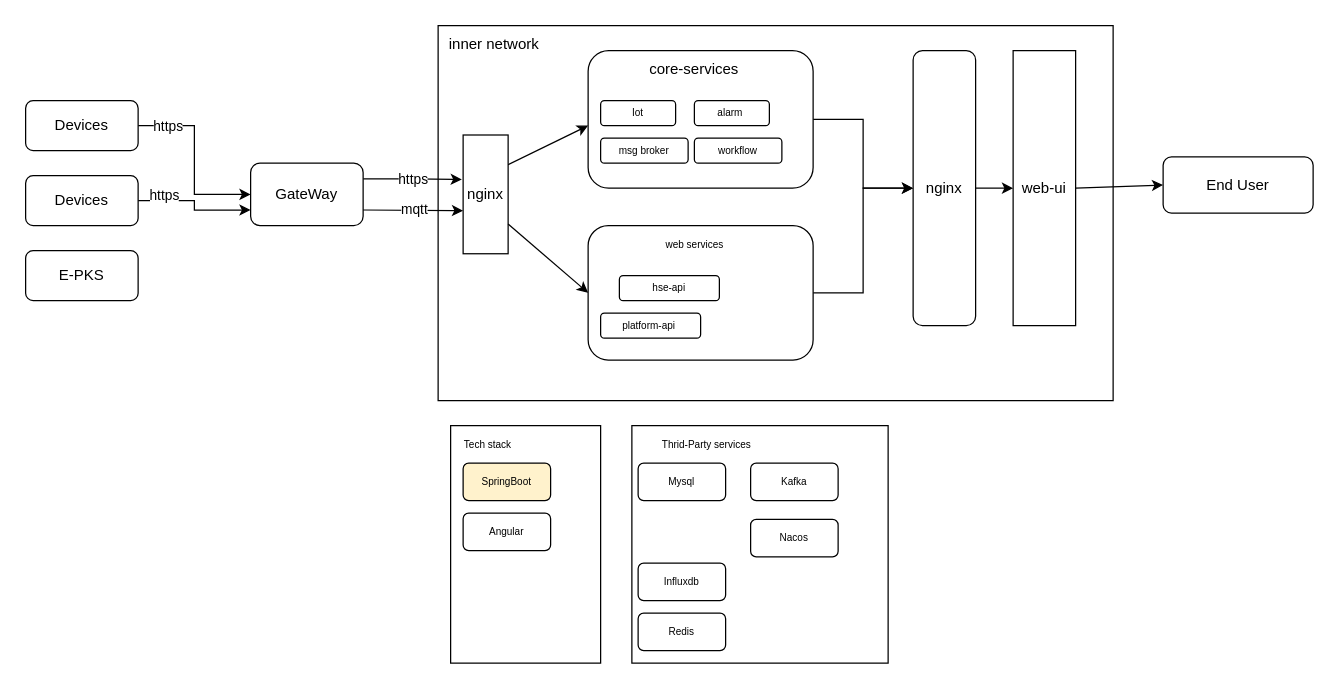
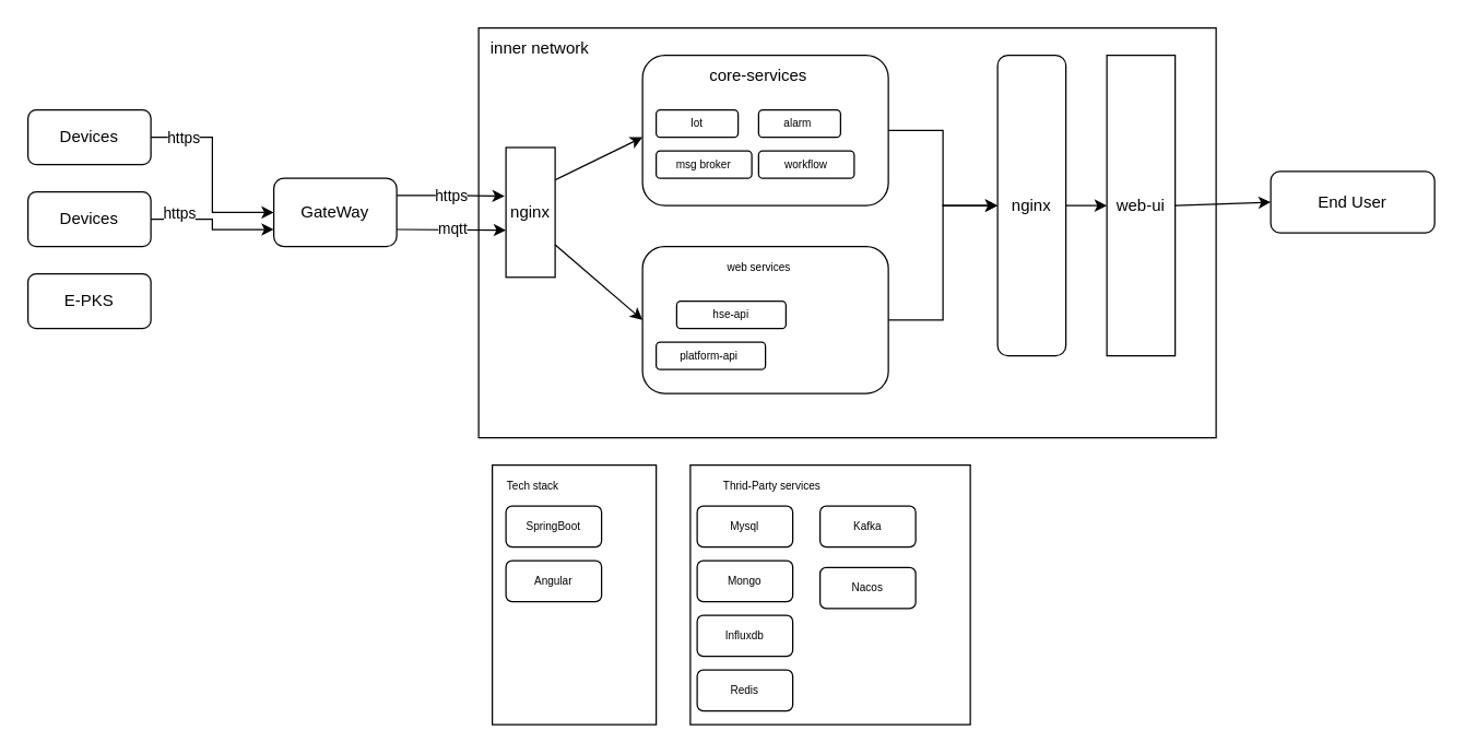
  <mxCell id="0" />
  <mxCell id="1" parent="0" />
  <mxCell id="2" value="" style="rounded=0;whiteSpace=wrap;html=1;" vertex="1" parent="1"><mxGeometry x="350" y="20" width="540" height="300" as="geometry" /></mxCell>
  <mxCell id="3" style="edgeStyle=orthogonalEdgeStyle;rounded=0;orthogonalLoop=1;jettySize=auto;html=1;exitX=1;exitY=0.5;exitDx=0;exitDy=0;entryX=0;entryY=0.5;entryDx=0;entryDy=0;" edge="1" parent="1" source="5" target="12"><mxGeometry relative="1" as="geometry" /></mxCell>
  <mxCell id="4" value="https" style="edgeLabel;html=1;align=center;verticalAlign=middle;resizable=0;points=[];" vertex="1" connectable="0" parent="3"><mxGeometry x="-0.683" relative="1" as="geometry"><mxPoint as="offset" /></mxGeometry></mxCell>
  <mxCell id="5" value="Devices" style="rounded=1;whiteSpace=wrap;html=1;" vertex="1" parent="1"><mxGeometry y="80" width="90" height="40" as="geometry" x="20" /></mxCell>
  <mxCell id="6" style="edgeStyle=orthogonalEdgeStyle;rounded=0;orthogonalLoop=1;jettySize=auto;html=1;exitX=1;exitY=0.5;exitDx=0;exitDy=0;entryX=0;entryY=0.75;entryDx=0;entryDy=0;" edge="1" parent="1" source="8" target="12"><mxGeometry relative="1" as="geometry"><mxPoint x="170" y="160" as="targetPoint" /></mxGeometry></mxCell>
  <mxCell id="7" value="https" style="edgeLabel;html=1;align=center;verticalAlign=middle;resizable=0;points=[];" vertex="1" connectable="0" parent="6"><mxGeometry x="-0.446" y="3" relative="1" as="geometry"><mxPoint x="-7" y="-2" as="offset" /></mxGeometry></mxCell>
  <mxCell id="8" value="Devices" style="rounded=1;whiteSpace=wrap;html=1;" vertex="1" parent="1"><mxGeometry y="140" width="90" height="40" as="geometry" x="20" /></mxCell>
  <mxCell id="9" value="E-PKS" style="rounded=1;whiteSpace=wrap;html=1;" vertex="1" parent="1"><mxGeometry y="200" width="90" height="40" as="geometry" x="20" /></mxCell>
  <mxCell id="10" style="edgeStyle=orthogonalEdgeStyle;rounded=0;orthogonalLoop=1;jettySize=auto;html=1;exitX=1;exitY=0.25;exitDx=0;exitDy=0;entryX=-0.028;entryY=0.374;entryDx=0;entryDy=0;entryPerimeter=0;" edge="1" parent="1" source="12" target="19"><mxGeometry relative="1" as="geometry" /></mxCell>
  <mxCell id="11" value="https" style="edgeLabel;html=1;align=center;verticalAlign=middle;resizable=0;points=[];" vertex="1" connectable="0" parent="10"><mxGeometry x="-0.019" relative="1" as="geometry"><mxPoint as="offset" /></mxGeometry></mxCell>
  <mxCell id="12" value="GateWay" style="rounded=1;whiteSpace=wrap;html=1;" vertex="1" parent="1"><mxGeometry x="200" y="130" width="90" height="50" as="geometry" /></mxCell>
  <mxCell id="13" value="inner network" style="text;html=1;strokeColor=none;fillColor=none;align=center;verticalAlign=middle;whiteSpace=wrap;rounded=0;" vertex="1" parent="1"><mxGeometry x="350" y="20" width="90" height="30" as="geometry" /></mxCell>
  <mxCell id="14" value="web-ui" style="rounded=0;whiteSpace=wrap;html=1;" vertex="1" parent="1"><mxGeometry x="810" y="40" width="50" height="220" as="geometry" /></mxCell>
  <mxCell id="15" value="End User" style="rounded=1;whiteSpace=wrap;html=1;" vertex="1" parent="1"><mxGeometry x="930" y="125" width="120" height="45" as="geometry" /></mxCell>
  <mxCell id="16" value="" style="endArrow=classic;html=1;rounded=0;entryX=0;entryY=0.5;entryDx=0;entryDy=0;exitX=1;exitY=0.5;exitDx=0;exitDy=0;" edge="1" parent="1" source="14" target="15"><mxGeometry width="50" height="50" relative="1" as="geometry"><mxPoint x="460" y="260" as="sourcePoint" /><mxPoint x="510" y="210" as="targetPoint" /></mxGeometry></mxCell>
  <mxCell id="17" style="edgeStyle=orthogonalEdgeStyle;rounded=0;orthogonalLoop=1;jettySize=auto;html=1;exitX=1;exitY=0.5;exitDx=0;exitDy=0;entryX=0;entryY=0.5;entryDx=0;entryDy=0;fontSize=8;" edge="1" parent="1" source="18" target="14"><mxGeometry relative="1" as="geometry" /></mxCell>
  <mxCell id="18" value="nginx" style="rounded=1;whiteSpace=wrap;html=1;" vertex="1" parent="1"><mxGeometry x="730" y="40" width="50" height="220" as="geometry" /></mxCell>
  <mxCell id="19" value="nginx" style="rounded=0;whiteSpace=wrap;html=1;" vertex="1" parent="1"><mxGeometry x="370" y="107.5" width="36" height="95" as="geometry" /></mxCell>
  <mxCell id="20" value="" style="endArrow=classic;html=1;rounded=0;exitX=1;exitY=0.75;exitDx=0;exitDy=0;entryX=0;entryY=0.637;entryDx=0;entryDy=0;entryPerimeter=0;" edge="1" parent="1" source="12" target="19"><mxGeometry width="50" height="50" relative="1" as="geometry"><mxPoint x="460" y="260" as="sourcePoint" /><mxPoint x="510" y="210" as="targetPoint" /></mxGeometry></mxCell>
  <mxCell id="21" value="mqtt" style="edgeLabel;html=1;align=center;verticalAlign=middle;resizable=0;points=[];" vertex="1" connectable="0" parent="20"><mxGeometry x="-0.0" y="1" relative="1" as="geometry"><mxPoint as="offset" /></mxGeometry></mxCell>
  <mxCell id="22" style="edgeStyle=orthogonalEdgeStyle;rounded=0;orthogonalLoop=1;jettySize=auto;html=1;exitX=1;exitY=0.5;exitDx=0;exitDy=0;entryX=0;entryY=0.5;entryDx=0;entryDy=0;fontSize=8;" edge="1" parent="1" source="23" target="18"><mxGeometry relative="1" as="geometry" /></mxCell>
  <mxCell id="23" value="" style="rounded=1;whiteSpace=wrap;html=1;" vertex="1" parent="1"><mxGeometry x="470" y="180" width="180" height="107.5" as="geometry" /></mxCell>
  <mxCell id="24" style="edgeStyle=orthogonalEdgeStyle;rounded=0;orthogonalLoop=1;jettySize=auto;html=1;exitX=1;exitY=0.5;exitDx=0;exitDy=0;entryX=0;entryY=0.5;entryDx=0;entryDy=0;fontSize=8;" edge="1" parent="1" source="25" target="18"><mxGeometry relative="1" as="geometry" /></mxCell>
  <mxCell id="25" value="" style="rounded=1;whiteSpace=wrap;html=1;" vertex="1" parent="1"><mxGeometry x="470" y="40" width="180" height="110" as="geometry" /></mxCell>
  <mxCell id="26" value="web services" style="text;html=1;strokeColor=none;fillColor=none;align=center;verticalAlign=middle;whiteSpace=wrap;rounded=0;fontSize=8;" vertex="1" parent="1"><mxGeometry x="497.5" y="180" width="115" height="30" as="geometry" /></mxCell>
  <mxCell id="27" value="platform-api&amp;nbsp;" style="rounded=1;whiteSpace=wrap;html=1;fontSize=8;" vertex="1" parent="1"><mxGeometry x="480" y="250" width="80" height="20" as="geometry" /></mxCell>
  <mxCell id="28" value="hse-api" style="rounded=1;whiteSpace=wrap;html=1;fontSize=8;" vertex="1" parent="1"><mxGeometry x="495" y="220" width="80" height="20" as="geometry" /></mxCell>
  <mxCell id="29" value="&lt;span style=&quot;font-size: 12px&quot;&gt;core-services&lt;/span&gt;" style="text;html=1;strokeColor=none;fillColor=none;align=center;verticalAlign=middle;whiteSpace=wrap;rounded=0;fontSize=8;" vertex="1" parent="1"><mxGeometry x="500" y="40" width="110" height="30" as="geometry" /></mxCell>
  <mxCell id="30" value="Iot" style="rounded=1;whiteSpace=wrap;html=1;fontSize=8;" vertex="1" parent="1"><mxGeometry x="480" y="80" width="60" height="20" as="geometry" /></mxCell>
  <mxCell id="31" value="alarm&amp;nbsp;" style="rounded=1;whiteSpace=wrap;html=1;fontSize=8;" vertex="1" parent="1"><mxGeometry x="555" y="80" width="60" height="20" as="geometry" /></mxCell>
  <mxCell id="32" value="msg broker" style="rounded=1;whiteSpace=wrap;html=1;fontSize=8;" vertex="1" parent="1"><mxGeometry x="480" y="110" width="70" height="20" as="geometry" /></mxCell>
  <mxCell id="33" value="workflow" style="rounded=1;whiteSpace=wrap;html=1;fontSize=8;" vertex="1" parent="1"><mxGeometry x="555" y="110" width="70" height="20" as="geometry" /></mxCell>
  <mxCell id="34" value="" style="endArrow=classic;html=1;rounded=0;fontSize=8;exitX=1;exitY=0.25;exitDx=0;exitDy=0;" edge="1" parent="1" source="19"><mxGeometry width="50" height="50" relative="1" as="geometry"><mxPoint x="420" y="150" as="sourcePoint" /><mxPoint x="470" y="100" as="targetPoint" /></mxGeometry></mxCell>
  <mxCell id="35" value="" style="endArrow=classic;html=1;rounded=0;fontSize=8;exitX=1;exitY=0.75;exitDx=0;exitDy=0;entryX=0;entryY=0.5;entryDx=0;entryDy=0;" edge="1" parent="1" source="19" target="23"><mxGeometry width="50" height="50" relative="1" as="geometry"><mxPoint x="410" y="190" as="sourcePoint" /><mxPoint x="460" y="140" as="targetPoint" /></mxGeometry></mxCell>
  <mxCell id="36" value="" style="rounded=0;whiteSpace=wrap;html=1;fontSize=8;" vertex="1" parent="1"><mxGeometry x="360" y="340" width="120" height="190" as="geometry" /></mxCell>
  <mxCell id="37" value="" style="rounded=0;whiteSpace=wrap;html=1;fontSize=8;" vertex="1" parent="1"><mxGeometry x="505" y="340" width="205" height="190" as="geometry" /></mxCell>
  <mxCell id="38" value="Tech stack" style="text;html=1;strokeColor=none;fillColor=none;align=center;verticalAlign=middle;whiteSpace=wrap;rounded=0;fontSize=8;" vertex="1" parent="1"><mxGeometry x="360" y="340" width="60" height="30" as="geometry" /></mxCell>
- <mxCell id="39" value="SpringBoot" style="rounded=1;whiteSpace=wrap;html=1;fontSize=8;fillColor=#fff2cc;" vertex="1" parent="1"><mxGeometry x="370" y="370" width="70" height="30" as="geometry" /></mxCell>
+ <mxCell id="39" value="SpringBoot" style="rounded=1;whiteSpace=wrap;html=1;fontSize=8;" vertex="1" parent="1"><mxGeometry x="370" y="370" width="70" height="30" as="geometry" /></mxCell>
  <mxCell id="40" value="Angular" style="rounded=1;whiteSpace=wrap;html=1;fontSize=8;" vertex="1" parent="1"><mxGeometry x="370" y="410" width="70" height="30" as="geometry" /></mxCell>
  <mxCell id="41" value="Thrid-Party services" style="text;html=1;strokeColor=none;fillColor=none;align=center;verticalAlign=middle;whiteSpace=wrap;rounded=0;fontSize=8;" vertex="1" parent="1"><mxGeometry x="510" y="340" width="110" height="30" as="geometry" /></mxCell>
  <mxCell id="42" value="Mysql" style="rounded=1;whiteSpace=wrap;html=1;fontSize=8;" vertex="1" parent="1"><mxGeometry x="510" y="370" width="70" height="30" as="geometry" /></mxCell>
+ <mxCell id="43" value="Mongo" style="rounded=1;whiteSpace=wrap;html=1;fontSize=8;" vertex="1" parent="1"><mxGeometry x="510" y="410" width="70" height="30" as="geometry" /></mxCell>
  <mxCell id="44" value="Influxdb" style="rounded=1;whiteSpace=wrap;html=1;fontSize=8;" vertex="1" parent="1"><mxGeometry x="510" y="450" width="70" height="30" as="geometry" /></mxCell>
  <mxCell id="45" value="Redis" style="rounded=1;whiteSpace=wrap;html=1;fontSize=8;" vertex="1" parent="1"><mxGeometry x="510" y="490" width="70" height="30" as="geometry" /></mxCell>
  <mxCell id="46" value="Kafka" style="rounded=1;whiteSpace=wrap;html=1;fontSize=8;" vertex="1" parent="1"><mxGeometry x="600" y="370" width="70" height="30" as="geometry" /></mxCell>
  <mxCell id="47" value="Nacos" style="rounded=1;whiteSpace=wrap;html=1;fontSize=8;" vertex="1" parent="1"><mxGeometry x="600" y="415" width="70" height="30" as="geometry" /></mxCell>
